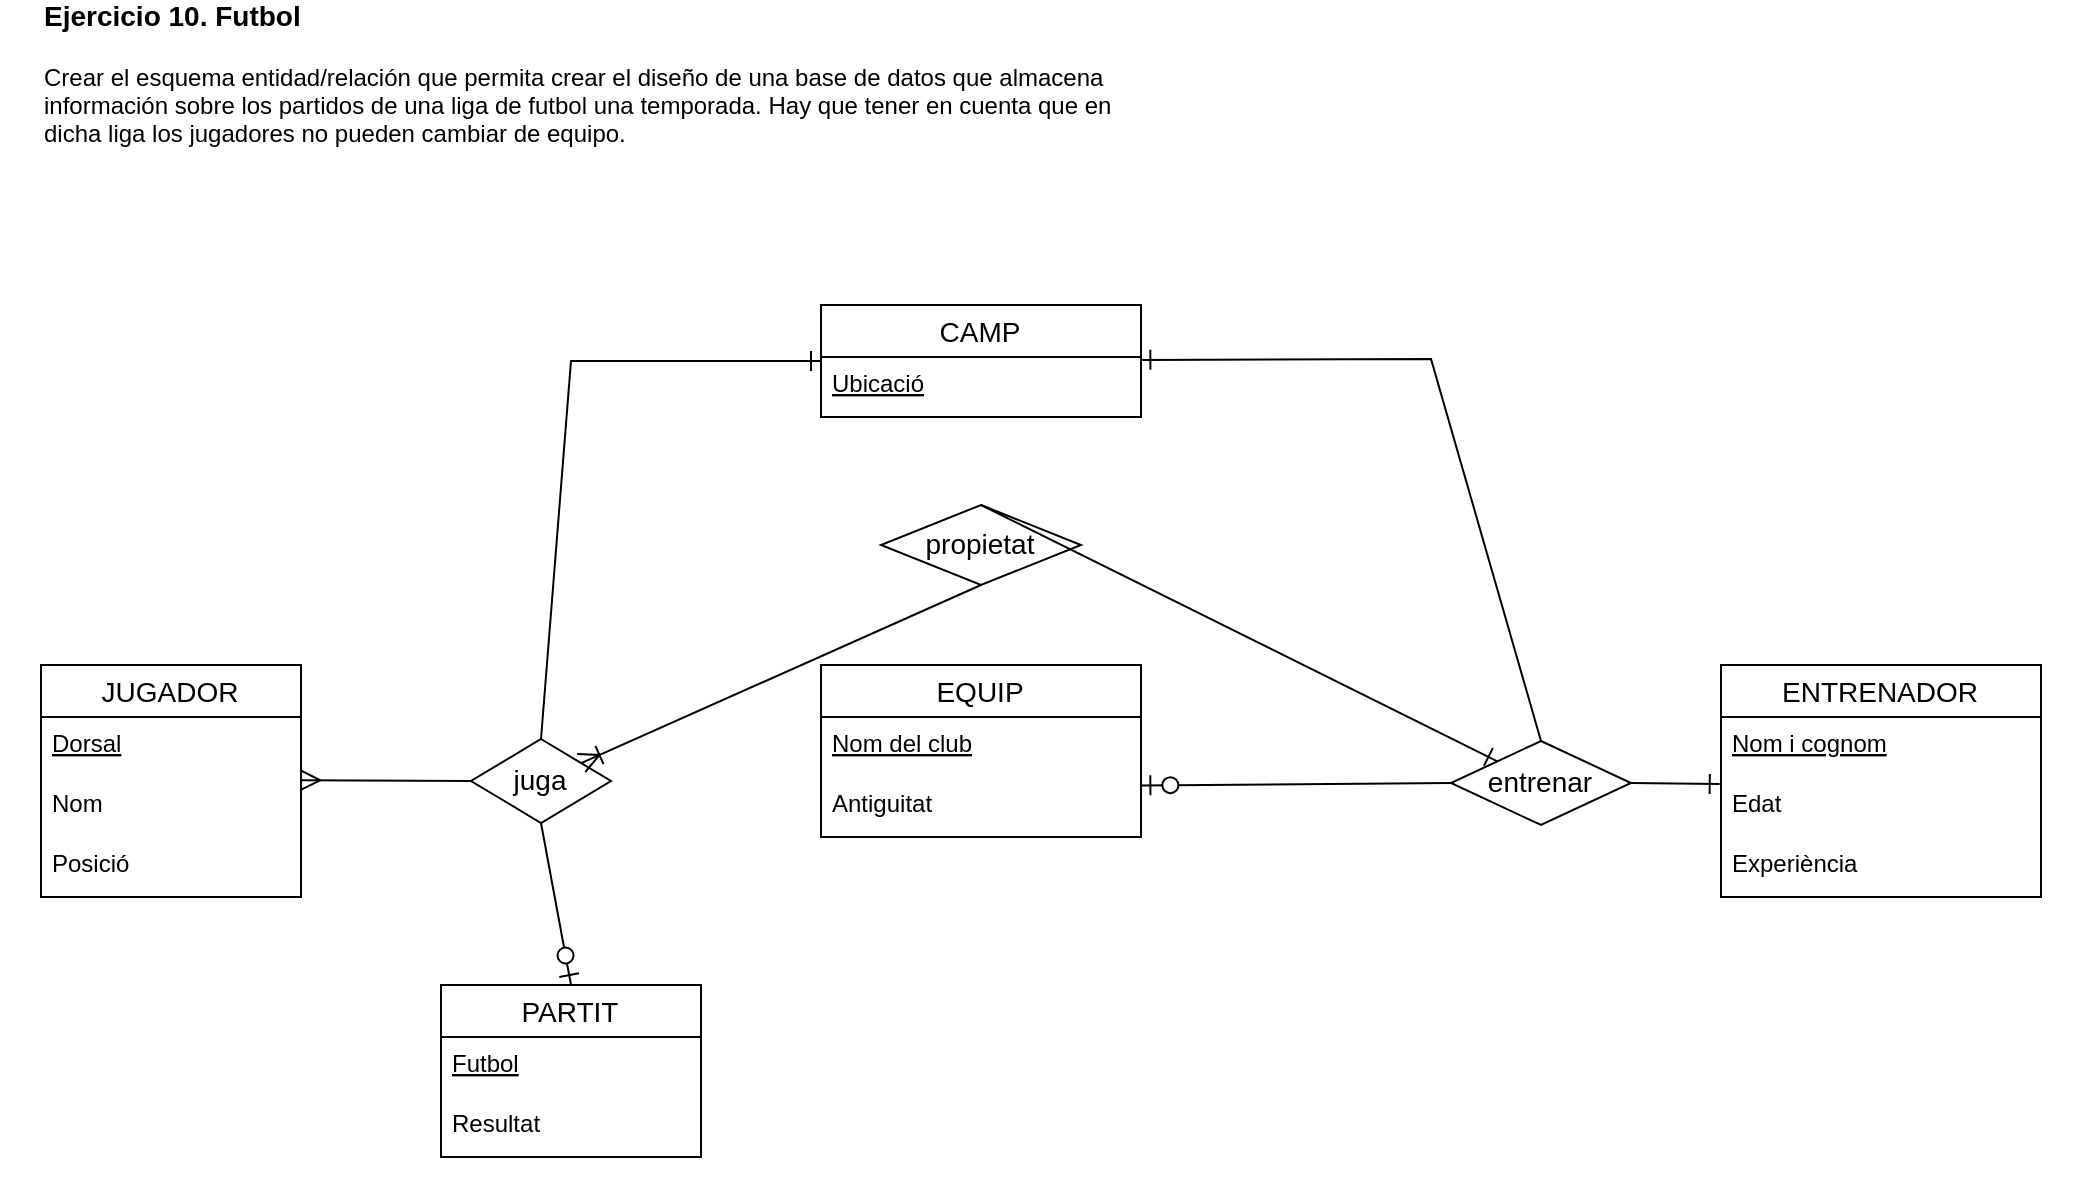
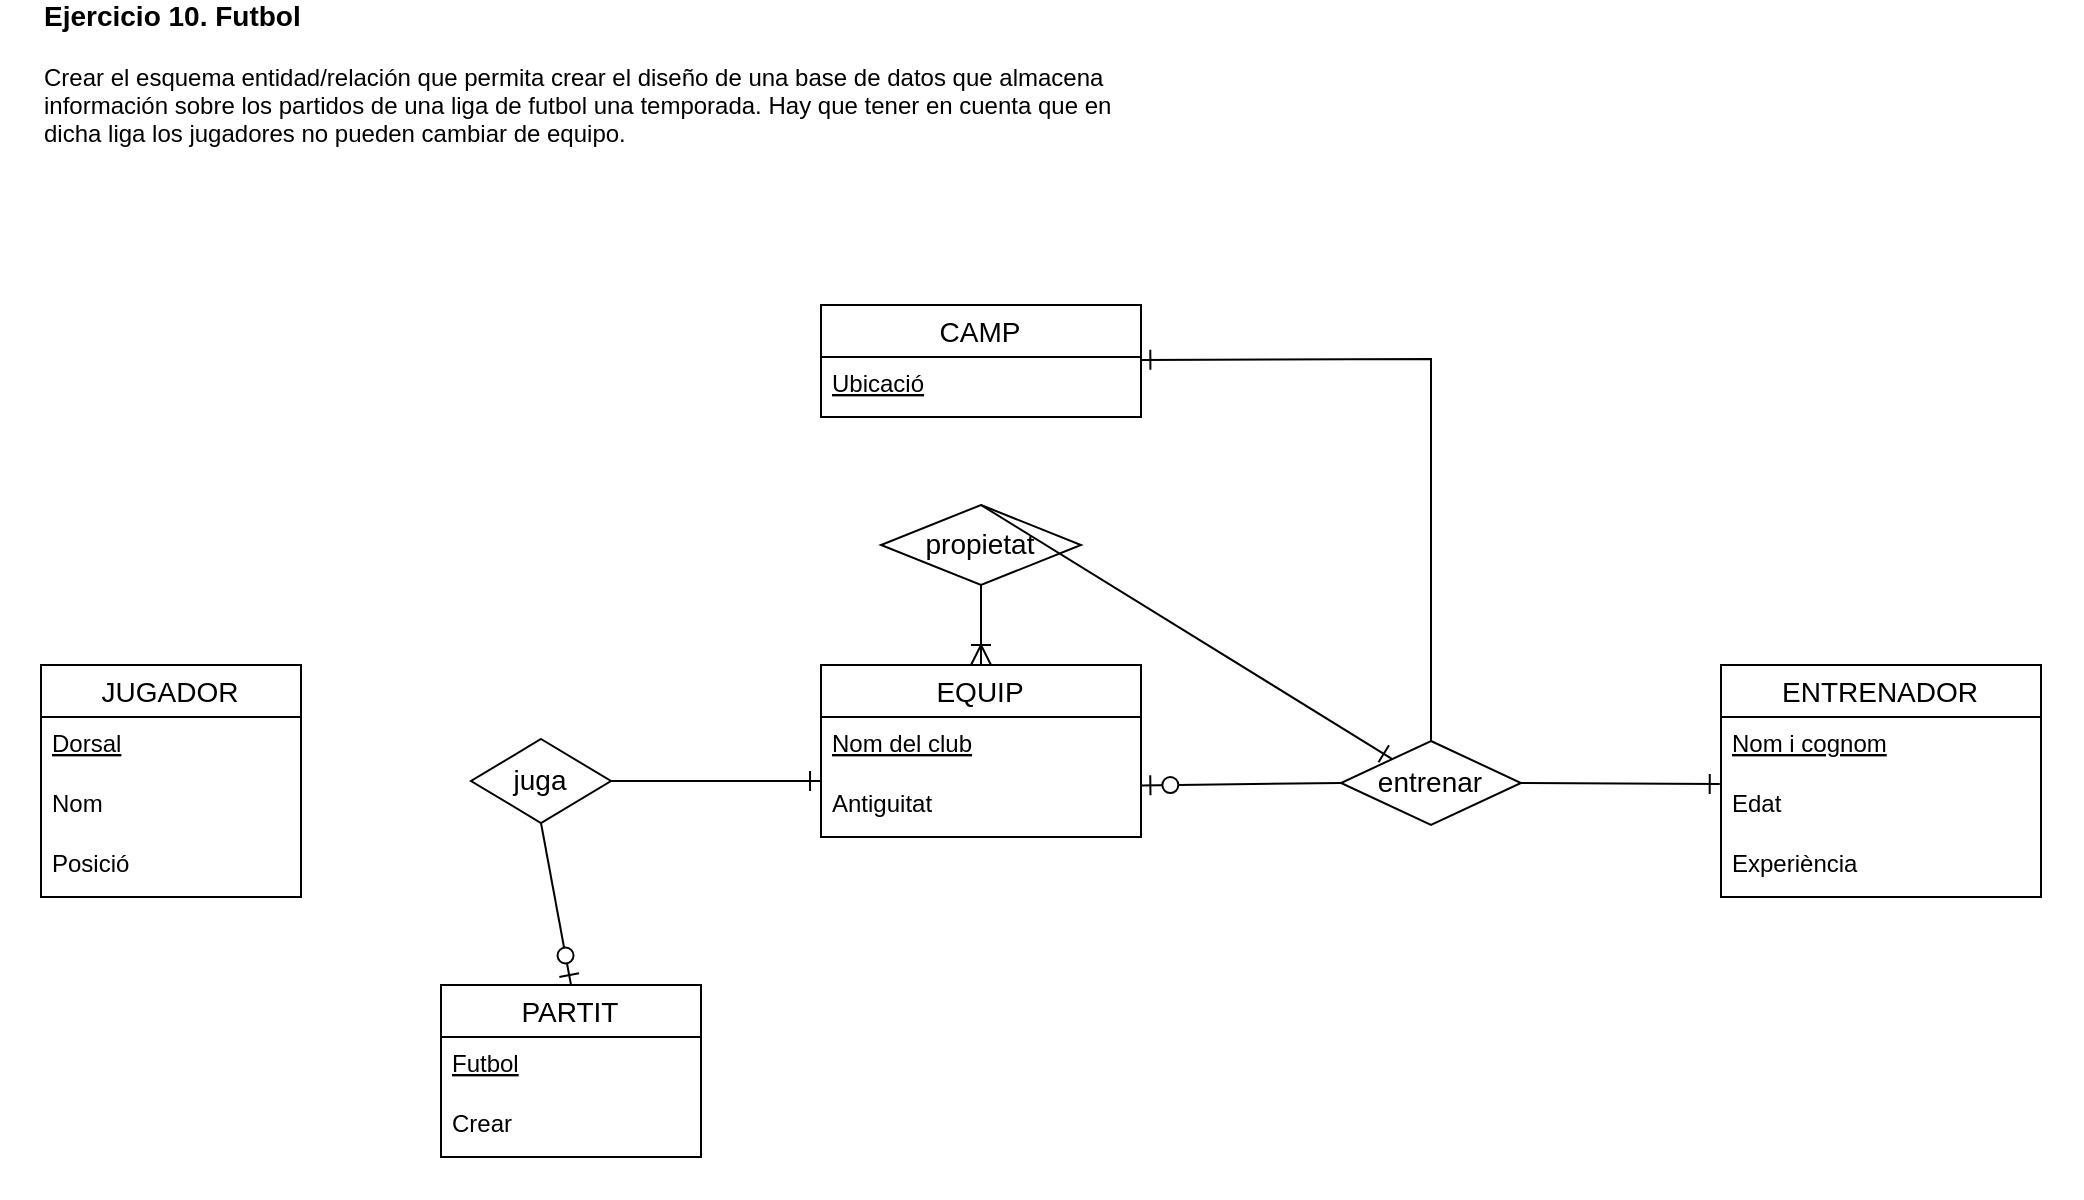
  <mxCell id="0" />
  <mxCell id="1" parent="0" />
  <mxCell id="2" value="&lt;b&gt;&lt;font style=&quot;font-size: 14px&quot;&gt;Ejercicio 10. Futbol&lt;br&gt;&lt;/font&gt;&lt;/b&gt;&lt;br&gt;Crear el esquema entidad/relación que permita crear el diseño de una base de datos que almacena&lt;br&gt;información sobre los partidos de una liga de futbol una temporada. Hay que tener en cuenta que en&lt;br&gt;dicha liga los jugadores no pueden cambiar de equipo." style="text;html=1;strokeColor=none;fillColor=none;align=left;verticalAlign=middle;whiteSpace=wrap;rounded=0;" parent="1" vertex="1"><mxGeometry x="20" y="20" width="550" height="30" as="geometry" /></mxCell>
  <mxCell id="3" value="JUGADOR" style="swimlane;fontStyle=0;childLayout=stackLayout;horizontal=1;startSize=26;horizontalStack=0;resizeParent=1;resizeParentMax=0;resizeLast=0;collapsible=1;marginBottom=0;align=center;fontSize=14;" parent="1" vertex="1"><mxGeometry x="20" y="330" width="130" height="116" as="geometry" /></mxCell>
  <mxCell id="4" value="Dorsal" style="text;strokeColor=none;fillColor=none;spacingLeft=4;spacingRight=4;overflow=hidden;rotatable=0;points=[[0,0.5],[1,0.5]];portConstraint=eastwest;fontSize=12;fontStyle=4" parent="3" vertex="1"><mxGeometry y="26" width="130" height="30" as="geometry" /></mxCell>
  <mxCell id="5" value="Nom  &#10;" style="text;strokeColor=none;fillColor=none;spacingLeft=4;spacingRight=4;overflow=hidden;rotatable=0;points=[[0,0.5],[1,0.5]];portConstraint=eastwest;fontSize=12;" parent="3" vertex="1"><mxGeometry y="56" width="130" height="30" as="geometry" /></mxCell>
  <mxCell id="6" value="Posició&#10;&#10;" style="text;strokeColor=none;fillColor=none;spacingLeft=4;spacingRight=4;overflow=hidden;rotatable=0;points=[[0,0.5],[1,0.5]];portConstraint=eastwest;fontSize=12;" parent="3" vertex="1"><mxGeometry y="86" width="130" height="30" as="geometry" /></mxCell>
  <mxCell id="7" value="juga" style="shape=rhombus;perimeter=rhombusPerimeter;whiteSpace=wrap;html=1;align=center;fontSize=14;" parent="1" vertex="1"><mxGeometry x="235" y="367" width="70" height="42" as="geometry" /></mxCell>
  <mxCell id="8" value="propietat" style="shape=rhombus;perimeter=rhombusPerimeter;whiteSpace=wrap;html=1;align=center;fontSize=14;" parent="1" vertex="1"><mxGeometry x="440" y="250" width="100" height="40" as="geometry" /></mxCell>
- <mxCell id="9" value="entrenar" style="shape=rhombus;perimeter=rhombusPerimeter;whiteSpace=wrap;html=1;align=center;fontSize=14;" parent="1" vertex="1"><mxGeometry x="725" y="368" width="90" height="42" as="geometry" /></mxCell>
+ <mxCell id="9" value="entrenar" style="shape=rhombus;perimeter=rhombusPerimeter;whiteSpace=wrap;html=1;align=center;fontSize=14;" parent="1" vertex="1"><mxGeometry x="670" y="368" width="90" height="42" as="geometry" /></mxCell>
  <mxCell id="10" value="PARTIT" style="swimlane;fontStyle=0;childLayout=stackLayout;horizontal=1;startSize=26;horizontalStack=0;resizeParent=1;resizeParentMax=0;resizeLast=0;collapsible=1;marginBottom=0;align=center;fontSize=14;" parent="1" vertex="1"><mxGeometry x="220" y="490" width="130" height="86" as="geometry"><mxRectangle x="230" y="420" width="90" height="26" as="alternateBounds" /></mxGeometry></mxCell>
  <mxCell id="11" value="Futbol" style="text;strokeColor=none;fillColor=none;spacingLeft=4;spacingRight=4;overflow=hidden;rotatable=0;points=[[0,0.5],[1,0.5]];portConstraint=eastwest;fontSize=12;fontStyle=4" parent="10" vertex="1"><mxGeometry y="26" width="130" height="30" as="geometry" /></mxCell>
- <mxCell id="12" value="Resultat" style="text;strokeColor=none;fillColor=none;spacingLeft=4;spacingRight=4;overflow=hidden;rotatable=0;points=[[0,0.5],[1,0.5]];portConstraint=eastwest;fontSize=12;fontStyle=0" parent="10" vertex="1"><mxGeometry y="56" width="130" height="30" as="geometry" /></mxCell>
+ <mxCell id="12" value="Crear" style="text;strokeColor=none;fillColor=none;spacingLeft=4;spacingRight=4;overflow=hidden;rotatable=0;points=[[0,0.5],[1,0.5]];portConstraint=eastwest;fontSize=12;fontStyle=0" parent="10" vertex="1"><mxGeometry y="56" width="130" height="30" as="geometry" /></mxCell>
  <mxCell id="13" value="EQUIP" style="swimlane;fontStyle=0;childLayout=stackLayout;horizontal=1;startSize=26;horizontalStack=0;resizeParent=1;resizeParentMax=0;resizeLast=0;collapsible=1;marginBottom=0;align=center;fontSize=14;" parent="1" vertex="1"><mxGeometry x="410" y="330" width="160" height="86" as="geometry" /></mxCell>
  <mxCell id="14" value="Nom del club" style="text;strokeColor=none;fillColor=none;spacingLeft=4;spacingRight=4;overflow=hidden;rotatable=0;points=[[0,0.5],[1,0.5]];portConstraint=eastwest;fontSize=12;fontStyle=4" parent="13" vertex="1"><mxGeometry y="26" width="160" height="30" as="geometry" /></mxCell>
  <mxCell id="15" value="Antiguitat" style="text;strokeColor=none;fillColor=none;spacingLeft=4;spacingRight=4;overflow=hidden;rotatable=0;points=[[0,0.5],[1,0.5]];portConstraint=eastwest;fontSize=12;" parent="13" vertex="1"><mxGeometry y="56" width="160" height="30" as="geometry" /></mxCell>
  <mxCell id="16" value="ENTRENADOR" style="swimlane;fontStyle=0;childLayout=stackLayout;horizontal=1;startSize=26;horizontalStack=0;resizeParent=1;resizeParentMax=0;resizeLast=0;collapsible=1;marginBottom=0;align=center;fontSize=14;" parent="1" vertex="1"><mxGeometry x="860" y="330" width="160" height="116" as="geometry" /></mxCell>
  <mxCell id="17" value="Nom i cognom" style="text;strokeColor=none;fillColor=none;spacingLeft=4;spacingRight=4;overflow=hidden;rotatable=0;points=[[0,0.5],[1,0.5]];portConstraint=eastwest;fontSize=12;fontStyle=4" parent="16" vertex="1"><mxGeometry y="26" width="160" height="30" as="geometry" /></mxCell>
  <mxCell id="18" value="Edat" style="text;strokeColor=none;fillColor=none;spacingLeft=4;spacingRight=4;overflow=hidden;rotatable=0;points=[[0,0.5],[1,0.5]];portConstraint=eastwest;fontSize=12;" parent="16" vertex="1"><mxGeometry y="56" width="160" height="30" as="geometry" /></mxCell>
  <mxCell id="19" value="Experiència" style="text;strokeColor=none;fillColor=none;spacingLeft=4;spacingRight=4;overflow=hidden;rotatable=0;points=[[0,0.5],[1,0.5]];portConstraint=eastwest;fontSize=12;" parent="16" vertex="1"><mxGeometry y="86" width="160" height="30" as="geometry" /></mxCell>
  <mxCell id="20" value="CAMP" style="swimlane;fontStyle=0;childLayout=stackLayout;horizontal=1;startSize=26;horizontalStack=0;resizeParent=1;resizeParentMax=0;resizeLast=0;collapsible=1;marginBottom=0;align=center;fontSize=14;" parent="1" vertex="1"><mxGeometry x="410" y="150" width="160" height="56" as="geometry" /></mxCell>
  <mxCell id="21" value="Ubicació" style="text;strokeColor=none;fillColor=none;spacingLeft=4;spacingRight=4;overflow=hidden;rotatable=0;points=[[0,0.5],[1,0.5]];portConstraint=eastwest;fontSize=12;fontStyle=4" parent="20" vertex="1"><mxGeometry y="26" width="160" height="30" as="geometry" /></mxCell>
- <mxCell id="22" value="" style="fontSize=12;html=1;endArrow=ERmany;rounded=0;exitX=0;exitY=0.5;exitDx=0;exitDy=0;entryX=0.997;entryY=0.053;entryDx=0;entryDy=0;entryPerimeter=0;strokeWidth=1;endSize=8;startSize=8;endFill=0;" parent="1" source="7" target="5" edge="1"><mxGeometry width="100" height="100" relative="1" as="geometry"><mxPoint x="500" y="480" as="sourcePoint" /><mxPoint x="220" y="430" as="targetPoint" /></mxGeometry></mxCell>
  <mxCell id="23" value="" style="fontSize=12;html=1;endArrow=ERzeroToOne;endFill=1;rounded=0;startSize=8;endSize=8;strokeWidth=1;entryX=0.5;entryY=0;entryDx=0;entryDy=0;exitX=0.5;exitY=1;exitDx=0;exitDy=0;" parent="1" source="7" target="10" edge="1"><mxGeometry width="100" height="100" relative="1" as="geometry"><mxPoint x="390" y="490" as="sourcePoint" /><mxPoint x="490" y="390" as="targetPoint" /></mxGeometry></mxCell>
- <mxCell id="25" value="" style="fontSize=12;html=1;endArrow=ERone;endFill=1;rounded=0;startSize=8;endSize=8;strokeWidth=1;entryX=0;entryY=0.5;entryDx=0;entryDy=0;exitX=0.5;exitY=0;exitDx=0;exitDy=0;" parent="1" source="7" target="20" edge="1"><mxGeometry width="100" height="100" relative="1" as="geometry"><mxPoint x="340" y="370" as="sourcePoint" /><mxPoint x="440" y="270" as="targetPoint" /><Array as="points"><mxPoint x="285" y="178" /></Array></mxGeometry></mxCell>
- <mxCell id="26" value="" style="fontSize=12;html=1;endArrow=ERoneToMany;rounded=0;startSize=8;endSize=8;strokeWidth=1;exitX=0.5;exitY=1;exitDx=0;exitDy=0;" parent="1" source="8" target="7" edge="1"><mxGeometry width="100" height="100" relative="1" as="geometry"><mxPoint x="430" y="440" as="sourcePoint" /><mxPoint x="530" y="340" as="targetPoint" /></mxGeometry></mxCell>
+ <mxCell id="24" value="" style="fontSize=12;html=1;endArrow=ERone;rounded=0;startSize=8;endSize=8;strokeWidth=1;exitX=1;exitY=0.5;exitDx=0;exitDy=0;entryX=-0.003;entryY=0.067;entryDx=0;entryDy=0;entryPerimeter=0;endFill=0;" parent="1" source="7" target="15" edge="1"><mxGeometry width="100" height="100" relative="1" as="geometry"><mxPoint x="390" y="490" as="sourcePoint" /><mxPoint x="450" y="390" as="targetPoint" /></mxGeometry></mxCell>
+ <mxCell id="26" value="" style="fontSize=12;html=1;endArrow=ERoneToMany;rounded=0;startSize=8;endSize=8;strokeWidth=1;entryX=0.5;entryY=0;entryDx=0;entryDy=0;exitX=0.5;exitY=1;exitDx=0;exitDy=0;" parent="1" source="8" target="13" edge="1"><mxGeometry width="100" height="100" relative="1" as="geometry"><mxPoint x="430" y="440" as="sourcePoint" /><mxPoint x="530" y="340" as="targetPoint" /></mxGeometry></mxCell>
  <mxCell id="27" value="" style="fontSize=12;html=1;endArrow=ERone;endFill=1;rounded=0;startSize=8;endSize=8;strokeWidth=1;exitX=0.5;exitY=0;exitDx=0;exitDy=0;" parent="1" source="8" target="9" edge="1"><mxGeometry width="100" height="100" relative="1" as="geometry"><mxPoint x="430" y="450" as="sourcePoint" /><mxPoint x="530" y="350" as="targetPoint" /></mxGeometry></mxCell>
  <mxCell id="28" value="" style="fontSize=12;html=1;endArrow=ERzeroToOne;endFill=1;rounded=0;startSize=8;endSize=8;strokeWidth=1;exitX=0;exitY=0.5;exitDx=0;exitDy=0;entryX=0.998;entryY=0.14;entryDx=0;entryDy=0;entryPerimeter=0;" parent="1" source="9" target="15" edge="1"><mxGeometry width="100" height="100" relative="1" as="geometry"><mxPoint x="400" y="390" as="sourcePoint" /><mxPoint x="590" y="460" as="targetPoint" /></mxGeometry></mxCell>
  <mxCell id="29" value="" style="fontSize=12;html=1;endArrow=ERone;endFill=1;rounded=0;startSize=8;endSize=8;strokeWidth=1;exitX=1;exitY=0.5;exitDx=0;exitDy=0;entryX=-0.004;entryY=0.117;entryDx=0;entryDy=0;entryPerimeter=0;" parent="1" source="9" target="18" edge="1"><mxGeometry width="100" height="100" relative="1" as="geometry"><mxPoint x="590" y="390" as="sourcePoint" /><mxPoint x="690" y="290" as="targetPoint" /></mxGeometry></mxCell>
  <mxCell id="30" value="" style="fontSize=12;html=1;endArrow=ERone;endFill=1;rounded=0;startSize=8;endSize=8;strokeWidth=1;entryX=0.998;entryY=0.048;entryDx=0;entryDy=0;entryPerimeter=0;exitX=0.5;exitY=0;exitDx=0;exitDy=0;" parent="1" source="9" target="21" edge="1"><mxGeometry width="100" height="100" relative="1" as="geometry"><mxPoint x="590" y="390" as="sourcePoint" /><mxPoint x="690" y="290" as="targetPoint" /><Array as="points"><mxPoint x="715" y="177" /></Array></mxGeometry></mxCell>
